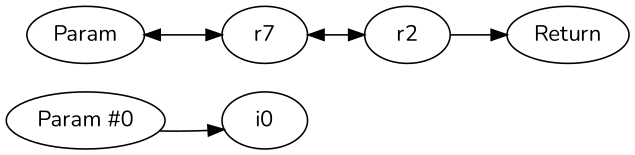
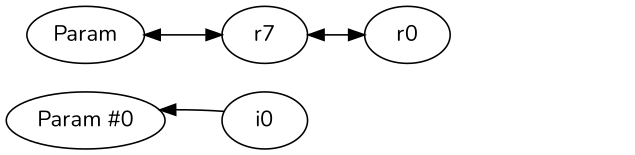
  digraph {
    fontname=Nunito
    rankdir=LR
    node [fontname=Nunito]
    edge [fontname=Nunito]
    n1 [label="Param \#0"]
    i0
    n3 [label=Param]
    n4 [label=r7]
-   r2
-   Return
-   n1 -> i0
+   r2 [label=r0]
+   i0 -> n1
    n3 -> n4 [dir=both]
    n4 -> r2 [dir=both]
-   r2 -> Return
  }
